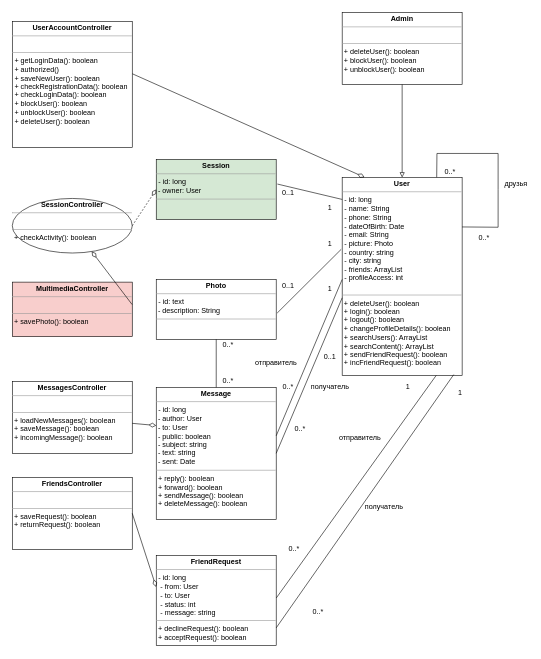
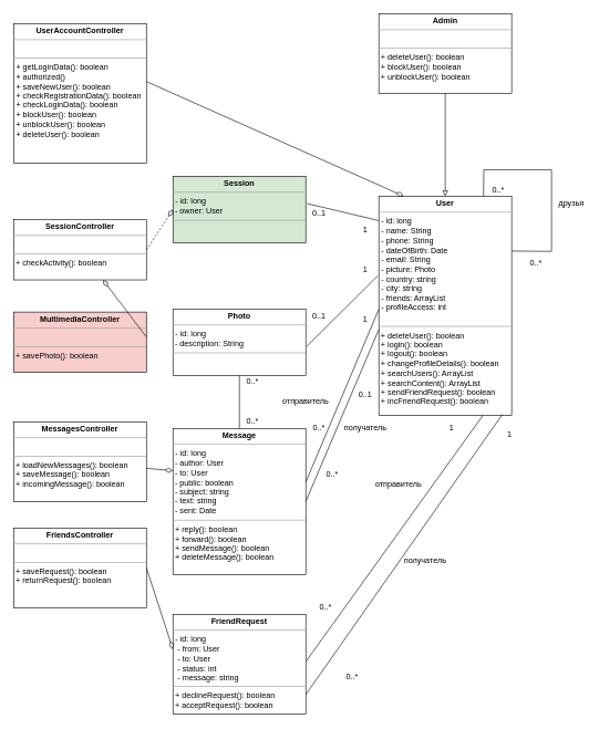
  <mxCell id="0" />
  <mxCell id="1" parent="0" />
  <mxCell id="2" value="&lt;p style=&quot;margin: 0px ; margin-top: 4px ; text-align: center&quot;&gt;&lt;b&gt;UserAccountController&lt;/b&gt;&lt;/p&gt;&lt;hr size=&quot;1&quot;&gt;&lt;p style=&quot;margin: 0px ; margin-left: 4px&quot;&gt;&amp;nbsp;&lt;br&gt;&lt;/p&gt;&lt;hr size=&quot;1&quot;&gt;&lt;p style=&quot;margin: 0px ; margin-left: 4px&quot;&gt;+ getLoginData(): boolean&lt;br&gt;+ authorized()&lt;/p&gt;&lt;p style=&quot;margin: 0px ; margin-left: 4px&quot;&gt;+ saveNewUser(): boolean&lt;/p&gt;&lt;p style=&quot;margin: 0px ; margin-left: 4px&quot;&gt;+ checkRegistrationData(): boolean&lt;/p&gt;&lt;p style=&quot;margin: 0px ; margin-left: 4px&quot;&gt;+ checkLoginData(): boolean&lt;/p&gt;&lt;p style=&quot;margin: 0px ; margin-left: 4px&quot;&gt;+ blockUser(): boolean&lt;/p&gt;&lt;p style=&quot;margin: 0px ; margin-left: 4px&quot;&gt;+ unblockUser(): boolean&lt;/p&gt;&lt;p style=&quot;margin: 0px ; margin-left: 4px&quot;&gt;+ deleteUser(): boolean&lt;/p&gt;&lt;p style=&quot;margin: 0px ; margin-left: 4px&quot;&gt;&lt;br&gt;&lt;/p&gt;&lt;p style=&quot;margin: 0px ; margin-left: 4px&quot;&gt;&lt;br&gt;&lt;/p&gt;&lt;p style=&quot;margin: 0px ; margin-left: 4px&quot;&gt;&lt;br&gt;&lt;/p&gt;&lt;p style=&quot;margin: 0px ; margin-left: 4px&quot;&gt;&lt;br&gt;&lt;/p&gt;" style="verticalAlign=top;align=left;overflow=fill;fontSize=12;fontFamily=Helvetica;html=1;rounded=0;shadow=0;comic=0;labelBackgroundColor=none;strokeColor=#000000;strokeWidth=1;fillColor=#ffffff;" parent="1" vertex="1"><mxGeometry x="20" y="35" width="200" height="210" as="geometry" /></mxCell>
- <mxCell id="3" value="&lt;p style=&quot;margin: 0px ; margin-top: 4px ; text-align: center&quot;&gt;&lt;b&gt;SessionController&lt;/b&gt;&lt;/p&gt;&lt;hr size=&quot;1&quot;&gt;&lt;p style=&quot;margin: 0px ; margin-left: 4px&quot;&gt;&amp;nbsp;&lt;br&gt;&lt;/p&gt;&lt;hr size=&quot;1&quot;&gt;&amp;nbsp;+ checkActivity(): boolean&lt;p&gt;&lt;br&gt;&lt;/p&gt;" style="ellipse;verticalAlign=top;align=left;overflow=fill;fontSize=12;fontFamily=Helvetica;html=1;shadow=0;comic=0;labelBackgroundColor=none;strokeColor=#000000;strokeWidth=1;fillColor=#ffffff;" parent="1" vertex="1"><mxGeometry x="20" y="330" width="200" height="91" as="geometry" /></mxCell>
+ <mxCell id="3" value="&lt;p style=&quot;margin: 0px ; margin-top: 4px ; text-align: center&quot;&gt;&lt;b&gt;SessionController&lt;/b&gt;&lt;/p&gt;&lt;hr size=&quot;1&quot;&gt;&lt;p style=&quot;margin: 0px ; margin-left: 4px&quot;&gt;&amp;nbsp;&lt;br&gt;&lt;/p&gt;&lt;hr size=&quot;1&quot;&gt;&amp;nbsp;+ checkActivity(): boolean&lt;p&gt;&lt;br&gt;&lt;/p&gt;" style="verticalAlign=top;align=left;overflow=fill;fontSize=12;fontFamily=Helvetica;html=1;rounded=0;shadow=0;comic=0;labelBackgroundColor=none;strokeColor=#000000;strokeWidth=1;fillColor=#ffffff;" parent="1" vertex="1"><mxGeometry x="20" y="330" width="200" height="91" as="geometry" /></mxCell>
  <mxCell id="4" value="&lt;p style=&quot;margin: 0px ; margin-top: 4px ; text-align: center&quot;&gt;&lt;b&gt;MultimediaController&lt;/b&gt;&lt;/p&gt;&lt;hr size=&quot;1&quot;&gt;&lt;p style=&quot;margin: 0px ; margin-left: 4px&quot;&gt;&amp;nbsp;&lt;br&gt;&lt;/p&gt;&lt;hr size=&quot;1&quot;&gt;&amp;nbsp;+ savePhoto(): boolean&lt;p&gt;&lt;br&gt;&lt;/p&gt;" style="verticalAlign=top;align=left;overflow=fill;fontSize=12;fontFamily=Helvetica;html=1;rounded=0;shadow=0;comic=0;labelBackgroundColor=none;strokeColor=#000000;strokeWidth=1;fillColor=#f8cecc;" parent="1" vertex="1"><mxGeometry x="20" y="469.5" width="200" height="91" as="geometry" /></mxCell>
  <mxCell id="5" value="&lt;p style=&quot;margin: 0px ; margin-top: 4px ; text-align: center&quot;&gt;&lt;b&gt;MessagesController&lt;/b&gt;&lt;/p&gt;&lt;hr size=&quot;1&quot;&gt;&lt;p style=&quot;margin: 0px ; margin-left: 4px&quot;&gt;&amp;nbsp;&lt;/p&gt;&lt;hr size=&quot;1&quot;&gt;&lt;div&gt;&amp;nbsp;+ loadNewMessages(): boolean&lt;/div&gt;&lt;div&gt;&amp;nbsp;+ saveMessage(): boolean&lt;/div&gt;&lt;div&gt;&amp;nbsp;+ incomingMessage(): boolean&lt;/div&gt;&lt;div&gt;&lt;br&gt;&lt;/div&gt;&lt;p&gt;&lt;br&gt;&lt;/p&gt;" style="verticalAlign=top;align=left;overflow=fill;fontSize=12;fontFamily=Helvetica;html=1;rounded=0;shadow=0;comic=0;labelBackgroundColor=none;strokeColor=#000000;strokeWidth=1;fillColor=#ffffff;" parent="1" vertex="1"><mxGeometry x="20" y="635" width="200" height="120" as="geometry" /></mxCell>
  <mxCell id="6" value="&lt;p style=&quot;margin: 0px ; margin-top: 4px ; text-align: center&quot;&gt;&lt;b&gt;User&lt;/b&gt;&lt;/p&gt;&lt;hr size=&quot;1&quot;&gt;&lt;p style=&quot;margin: 0px ; margin-left: 4px&quot;&gt;- id: long&lt;/p&gt;&lt;p style=&quot;margin: 0px ; margin-left: 4px&quot;&gt;- name: String&lt;br&gt;- phone: String&lt;/p&gt;&lt;p style=&quot;margin: 0px ; margin-left: 4px&quot;&gt;- dateOfBirth: Date&lt;/p&gt;&lt;p style=&quot;margin: 0px ; margin-left: 4px&quot;&gt;- email: String&lt;/p&gt;&lt;p style=&quot;margin: 0px ; margin-left: 4px&quot;&gt;- picture: Photo&lt;/p&gt;&lt;p style=&quot;margin: 0px ; margin-left: 4px&quot;&gt;- country: string&lt;/p&gt;&lt;p style=&quot;margin: 0px ; margin-left: 4px&quot;&gt;- city: string&lt;/p&gt;&lt;p style=&quot;margin: 0px ; margin-left: 4px&quot;&gt;- friends: ArrayList&lt;/p&gt;&lt;p style=&quot;margin: 0px ; margin-left: 4px&quot;&gt;- profileAccess: int&lt;br&gt;&lt;/p&gt;&lt;p style=&quot;margin: 0px ; margin-left: 4px&quot;&gt;&lt;br&gt;&lt;/p&gt;&lt;hr size=&quot;1&quot;&gt;&lt;div&gt;&amp;nbsp;+ deleteUser(): boolean&lt;/div&gt;&lt;div&gt;&amp;nbsp;+ login(): boolean&lt;/div&gt;&lt;div&gt;&amp;nbsp;+ logout(): boolean&lt;/div&gt;&lt;div&gt;&amp;nbsp;+ changeProfileDetails(): boolean&lt;/div&gt;&lt;div&gt;&lt;div&gt;&amp;nbsp;+ searchUsers(): ArrayList&lt;/div&gt;&lt;div&gt;&amp;nbsp;+ searchContent(): ArrayList&lt;/div&gt;&lt;div&gt;&amp;nbsp;+ sendFriendRequest(): boolean&lt;/div&gt;&lt;div&gt;&amp;nbsp;+ incFriendRequest(): boolean&lt;/div&gt;&lt;div&gt;&lt;br&gt;&lt;/div&gt;&lt;div&gt;&lt;br&gt;&lt;/div&gt;&lt;/div&gt;&lt;div&gt;&lt;br&gt;&lt;/div&gt;" style="verticalAlign=top;align=left;overflow=fill;fontSize=12;fontFamily=Helvetica;html=1;rounded=0;shadow=0;comic=0;labelBackgroundColor=none;strokeColor=#000000;strokeWidth=1;fillColor=#ffffff;" parent="1" vertex="1"><mxGeometry x="570" y="295" width="200" height="330" as="geometry" /></mxCell>
  <mxCell id="7" value="&lt;p style=&quot;margin: 0px ; margin-top: 4px ; text-align: center&quot;&gt;&lt;b&gt;FriendsController&lt;/b&gt;&lt;/p&gt;&lt;hr size=&quot;1&quot;&gt;&lt;p style=&quot;margin: 0px ; margin-left: 4px&quot;&gt;&amp;nbsp;&lt;/p&gt;&lt;hr size=&quot;1&quot;&gt;&lt;div&gt;&amp;nbsp;+ saveRequest(): boolean&lt;/div&gt;&lt;div&gt;&amp;nbsp;+ returnRequest(): boolean&lt;/div&gt;&lt;div&gt;&lt;br&gt;&lt;/div&gt;&lt;p&gt;&lt;br&gt;&lt;/p&gt;" style="verticalAlign=top;align=left;overflow=fill;fontSize=12;fontFamily=Helvetica;html=1;rounded=0;shadow=0;comic=0;labelBackgroundColor=none;strokeColor=#000000;strokeWidth=1;fillColor=#ffffff;" parent="1" vertex="1"><mxGeometry x="20" y="795" width="200" height="120" as="geometry" /></mxCell>
- <mxCell id="8" value="&lt;p style=&quot;margin: 0px ; margin-top: 4px ; text-align: center&quot;&gt;&lt;b&gt;Photo&lt;/b&gt;&lt;/p&gt;&lt;hr size=&quot;1&quot;&gt;&lt;p style=&quot;margin: 0px ; margin-left: 4px&quot;&gt;- id: text&lt;/p&gt;&amp;nbsp;- description: String&lt;hr size=&quot;1&quot;&gt;&lt;div&gt;&amp;nbsp;&lt;/div&gt;&lt;div&gt;&lt;br&gt;&lt;/div&gt;" style="verticalAlign=top;align=left;overflow=fill;fontSize=12;fontFamily=Helvetica;html=1;rounded=0;shadow=0;comic=0;labelBackgroundColor=none;strokeColor=#000000;strokeWidth=1;fillColor=#ffffff;" parent="1" vertex="1"><mxGeometry x="260" y="465" width="200" height="100" as="geometry" /></mxCell>
+ <mxCell id="8" value="&lt;p style=&quot;margin: 0px ; margin-top: 4px ; text-align: center&quot;&gt;&lt;b&gt;Photo&lt;/b&gt;&lt;/p&gt;&lt;hr size=&quot;1&quot;&gt;&lt;p style=&quot;margin: 0px ; margin-left: 4px&quot;&gt;- id: long&lt;/p&gt;&amp;nbsp;- description: String&lt;hr size=&quot;1&quot;&gt;&lt;div&gt;&amp;nbsp;&lt;/div&gt;&lt;div&gt;&lt;br&gt;&lt;/div&gt;" style="verticalAlign=top;align=left;overflow=fill;fontSize=12;fontFamily=Helvetica;html=1;rounded=0;shadow=0;comic=0;labelBackgroundColor=none;strokeColor=#000000;strokeWidth=1;fillColor=#ffffff;" parent="1" vertex="1"><mxGeometry x="260" y="465" width="200" height="100" as="geometry" /></mxCell>
  <mxCell id="9" value="&lt;p style=&quot;margin: 0px ; margin-top: 4px ; text-align: center&quot;&gt;&lt;b&gt;Session&lt;/b&gt;&lt;/p&gt;&lt;hr size=&quot;1&quot;&gt;&lt;p style=&quot;margin: 0px ; margin-left: 4px&quot;&gt;- id: long&lt;/p&gt;&amp;nbsp;- owner: User&lt;hr size=&quot;1&quot;&gt;&lt;div&gt;&amp;nbsp;&lt;/div&gt;&lt;div&gt;&lt;br&gt;&lt;/div&gt;" style="verticalAlign=top;align=left;overflow=fill;fontSize=12;fontFamily=Helvetica;html=1;rounded=0;shadow=0;comic=0;labelBackgroundColor=none;strokeColor=#000000;strokeWidth=1;fillColor=#d5e8d4;" parent="1" vertex="1"><mxGeometry x="260" y="265" width="200" height="100" as="geometry" /></mxCell>
  <mxCell id="10" value="&lt;p style=&quot;margin: 0px ; margin-top: 4px ; text-align: center&quot;&gt;&lt;b&gt;Message&lt;/b&gt;&lt;/p&gt;&lt;hr size=&quot;1&quot;&gt;&lt;p style=&quot;margin: 0px ; margin-left: 4px&quot;&gt;- id: long&lt;/p&gt;&lt;div&gt;&amp;nbsp;- author: User&lt;/div&gt;&lt;div&gt;&amp;nbsp;- to: User&lt;/div&gt;&lt;div&gt;&amp;nbsp;- public: boolean&lt;/div&gt;&lt;div&gt;&amp;nbsp;- subject: string&lt;/div&gt;&lt;div&gt;&amp;nbsp;- text: string&lt;/div&gt;&lt;div&gt;&amp;nbsp;- sent: Date&lt;/div&gt;&lt;hr size=&quot;1&quot;&gt;&lt;div&gt;&amp;nbsp;+ reply(): boolean&lt;/div&gt;&lt;div&gt;&amp;nbsp;+ forward(): boolean&lt;/div&gt;&lt;div&gt;&amp;nbsp;+ sendMessage(): boolean&lt;/div&gt;&lt;div&gt;&amp;nbsp;+ deleteMessage(): boolean&lt;/div&gt;" style="verticalAlign=top;align=left;overflow=fill;fontSize=12;fontFamily=Helvetica;html=1;rounded=0;shadow=0;comic=0;labelBackgroundColor=none;strokeColor=#000000;strokeWidth=1;fillColor=#ffffff;" parent="1" vertex="1"><mxGeometry x="260" y="645" width="200" height="220" as="geometry" /></mxCell>
  <mxCell id="11" value="&lt;p style=&quot;margin: 0px ; margin-top: 4px ; text-align: center&quot;&gt;&lt;b&gt;Admin&lt;/b&gt;&lt;/p&gt;&lt;hr size=&quot;1&quot;&gt;&lt;p style=&quot;margin: 0px ; margin-left: 4px&quot;&gt;&amp;nbsp;&lt;/p&gt;&lt;hr size=&quot;1&quot;&gt;&lt;div&gt;&amp;nbsp;+ deleteUser(): boolean&lt;/div&gt;&lt;div&gt;&amp;nbsp;+ blockUser(): boolean&lt;/div&gt;&lt;div&gt;&amp;nbsp;+ unblockUser(): boolean&lt;/div&gt;&lt;div&gt;&lt;br&gt;&lt;/div&gt;&lt;div&gt;&lt;br&gt;&lt;/div&gt;" style="verticalAlign=top;align=left;overflow=fill;fontSize=12;fontFamily=Helvetica;html=1;rounded=0;shadow=0;comic=0;labelBackgroundColor=none;strokeColor=#000000;strokeWidth=1;fillColor=#ffffff;" parent="1" vertex="1"><mxGeometry x="570" y="20" width="200" height="120" as="geometry" /></mxCell>
  <mxCell id="12" value="&lt;p style=&quot;margin: 0px ; margin-top: 4px ; text-align: center&quot;&gt;&lt;b&gt;FriendRequest&lt;/b&gt;&lt;/p&gt;&lt;hr size=&quot;1&quot;&gt;&lt;p style=&quot;margin: 0px ; margin-left: 4px&quot;&gt;- id: long&lt;/p&gt;&lt;p style=&quot;margin: 0px ; margin-left: 4px&quot;&gt;&amp;nbsp;- from: User&lt;/p&gt;&lt;p style=&quot;margin: 0px ; margin-left: 4px&quot;&gt;&amp;nbsp;- to: User&lt;/p&gt;&lt;p style=&quot;margin: 0px ; margin-left: 4px&quot;&gt;&amp;nbsp;- status: int&lt;/p&gt;&lt;p style=&quot;margin: 0px ; margin-left: 4px&quot;&gt;&amp;nbsp;- message: string&lt;/p&gt;&lt;hr size=&quot;1&quot;&gt;&lt;div&gt;&amp;nbsp;+ declineRequest(): boolean&lt;/div&gt;&lt;div&gt;&amp;nbsp;+ acceptRequest(): boolean&lt;/div&gt;&lt;div&gt;&lt;br&gt;&lt;/div&gt;&lt;div&gt;&lt;br&gt;&lt;/div&gt;" style="verticalAlign=top;align=left;overflow=fill;fontSize=12;fontFamily=Helvetica;html=1;rounded=0;shadow=0;comic=0;labelBackgroundColor=none;strokeColor=#000000;strokeWidth=1;fillColor=#ffffff;" vertex="1" parent="1"><mxGeometry x="260" y="925.118" width="200" height="150" as="geometry" /></mxCell>
  <mxCell id="13" value="" style="endArrow=block;html=1;endFill=0;exitX=0.5;exitY=1;exitDx=0;exitDy=0;entryX=0.5;entryY=0;entryDx=0;entryDy=0;" edge="1" parent="1" source="11" target="6"><mxGeometry width="50" height="50" relative="1" as="geometry"><mxPoint x="930" y="355" as="sourcePoint" /><mxPoint x="980" y="305" as="targetPoint" /></mxGeometry></mxCell>
  <mxCell id="14" value="" style="endArrow=none;html=1;exitX=1;exitY=0.5;exitDx=0;exitDy=0;entryX=0;entryY=0.608;entryDx=0;entryDy=0;entryPerimeter=0;" edge="1" parent="1" source="10" target="6"><mxGeometry width="50" height="50" relative="1" as="geometry"><mxPoint x="900" y="845" as="sourcePoint" /><mxPoint x="950" y="795" as="targetPoint" /></mxGeometry></mxCell>
  <mxCell id="15" value="0..1" style="text;html=1;strokeColor=none;fillColor=none;align=center;verticalAlign=middle;whiteSpace=wrap;rounded=0;" vertex="1" parent="1"><mxGeometry x="530" y="585" width="40" height="20" as="geometry" /></mxCell>
  <mxCell id="16" value="" style="endArrow=none;html=1;exitX=1;exitY=0.367;exitDx=0;exitDy=0;exitPerimeter=0;" edge="1" parent="1" source="10"><mxGeometry width="50" height="50" relative="1" as="geometry"><mxPoint x="590" y="755" as="sourcePoint" /><mxPoint x="570" y="465" as="targetPoint" /></mxGeometry></mxCell>
  <mxCell id="17" value="1" style="text;html=1;strokeColor=none;fillColor=none;align=center;verticalAlign=middle;whiteSpace=wrap;rounded=0;" vertex="1" parent="1"><mxGeometry x="530" y="469.5" width="40" height="20" as="geometry" /></mxCell>
  <mxCell id="18" value="0..*" style="text;html=1;strokeColor=none;fillColor=none;align=center;verticalAlign=middle;whiteSpace=wrap;rounded=0;" vertex="1" parent="1"><mxGeometry x="460" y="635" width="40" height="20" as="geometry" /></mxCell>
  <mxCell id="19" value="0..*" style="text;html=1;strokeColor=none;fillColor=none;align=center;verticalAlign=middle;whiteSpace=wrap;rounded=0;" vertex="1" parent="1"><mxGeometry x="480" y="705" width="40" height="20" as="geometry" /></mxCell>
  <mxCell id="20" value="получатель" style="text;html=1;strokeColor=none;fillColor=none;align=center;verticalAlign=middle;whiteSpace=wrap;rounded=0;" vertex="1" parent="1"><mxGeometry x="530" y="635" width="40" height="20" as="geometry" /></mxCell>
  <mxCell id="21" value="отправитель" style="text;html=1;strokeColor=none;fillColor=none;align=center;verticalAlign=middle;whiteSpace=wrap;rounded=0;" vertex="1" parent="1"><mxGeometry x="440" y="595" width="40" height="20" as="geometry" /></mxCell>
  <mxCell id="22" value="" style="endArrow=none;html=1;entryX=0.93;entryY=0.996;entryDx=0;entryDy=0;entryPerimeter=0;" edge="1" parent="1" target="6"><mxGeometry width="50" height="50" relative="1" as="geometry"><mxPoint x="460" y="1046" as="sourcePoint" /><mxPoint x="710" y="685" as="targetPoint" /></mxGeometry></mxCell>
  <mxCell id="23" value="" style="endArrow=none;html=1;exitX=1.001;exitY=0.473;exitDx=0;exitDy=0;exitPerimeter=0;entryX=0.784;entryY=1;entryDx=0;entryDy=0;entryPerimeter=0;" edge="1" parent="1" source="12" target="6"><mxGeometry width="50" height="50" relative="1" as="geometry"><mxPoint x="439.833" y="1014.167" as="sourcePoint" /><mxPoint x="722" y="627" as="targetPoint" /></mxGeometry></mxCell>
  <mxCell id="24" value="1" style="text;html=1;strokeColor=none;fillColor=none;align=center;verticalAlign=middle;whiteSpace=wrap;rounded=0;" vertex="1" parent="1"><mxGeometry x="660" y="635" width="40" height="20" as="geometry" /></mxCell>
  <mxCell id="25" value="1" style="text;html=1;strokeColor=none;fillColor=none;align=center;verticalAlign=middle;whiteSpace=wrap;rounded=0;" vertex="1" parent="1"><mxGeometry x="747" y="645" width="40" height="20" as="geometry" /></mxCell>
  <mxCell id="26" value="получатель" style="text;html=1;strokeColor=none;fillColor=none;align=center;verticalAlign=middle;whiteSpace=wrap;rounded=0;" vertex="1" parent="1"><mxGeometry x="620" y="835" width="40" height="20" as="geometry" /></mxCell>
  <mxCell id="27" value="отправитель" style="text;html=1;strokeColor=none;fillColor=none;align=center;verticalAlign=middle;whiteSpace=wrap;rounded=0;" vertex="1" parent="1"><mxGeometry x="580" y="720" width="40" height="20" as="geometry" /></mxCell>
  <mxCell id="28" value="0..*" style="text;html=1;strokeColor=none;fillColor=none;align=center;verticalAlign=middle;whiteSpace=wrap;rounded=0;" vertex="1" parent="1"><mxGeometry x="470" y="905" width="40" height="20" as="geometry" /></mxCell>
  <mxCell id="29" value="0..*" style="text;html=1;strokeColor=none;fillColor=none;align=center;verticalAlign=middle;whiteSpace=wrap;rounded=0;" vertex="1" parent="1"><mxGeometry x="510" y="1010" width="40" height="20" as="geometry" /></mxCell>
  <mxCell id="30" value="" style="endArrow=none;html=1;exitX=1.01;exitY=0.41;exitDx=0;exitDy=0;exitPerimeter=0;entryX=0;entryY=0.111;entryDx=0;entryDy=0;entryPerimeter=0;" edge="1" parent="1" source="9" target="6"><mxGeometry width="50" height="50" relative="1" as="geometry"><mxPoint x="470" y="736" as="sourcePoint" /><mxPoint x="610" y="245" as="targetPoint" /></mxGeometry></mxCell>
  <mxCell id="31" value="1" style="text;html=1;strokeColor=none;fillColor=none;align=center;verticalAlign=middle;whiteSpace=wrap;rounded=0;" vertex="1" parent="1"><mxGeometry x="530" y="335" width="40" height="20" as="geometry" /></mxCell>
  <mxCell id="32" value="0..1" style="text;html=1;strokeColor=none;fillColor=none;align=center;verticalAlign=middle;whiteSpace=wrap;rounded=0;" vertex="1" parent="1"><mxGeometry x="460" y="310" width="40" height="20" as="geometry" /></mxCell>
  <mxCell id="33" value="" style="endArrow=diamondThin;html=1;endFill=0;exitX=1.001;exitY=0.415;exitDx=0;exitDy=0;exitPerimeter=0;entryX=0.186;entryY=-0.001;entryDx=0;entryDy=0;entryPerimeter=0;endSize=10;" edge="1" parent="1" source="2" target="6"><mxGeometry width="50" height="50" relative="1" as="geometry"><mxPoint x="222" y="123" as="sourcePoint" /><mxPoint x="607" y="294" as="targetPoint" /></mxGeometry></mxCell>
  <mxCell id="34" value="" style="endArrow=none;html=1;exitX=1.008;exitY=0.561;exitDx=0;exitDy=0;exitPerimeter=0;entryX=-0.008;entryY=0.363;entryDx=0;entryDy=0;entryPerimeter=0;" edge="1" parent="1" source="8" target="6"><mxGeometry width="50" height="50" relative="1" as="geometry"><mxPoint x="472.276" y="315.966" as="sourcePoint" /><mxPoint x="577.793" y="340.793" as="targetPoint" /></mxGeometry></mxCell>
  <mxCell id="35" value="" style="endArrow=none;html=1;exitX=0.5;exitY=0;exitDx=0;exitDy=0;entryX=0.5;entryY=1;entryDx=0;entryDy=0;" edge="1" parent="1" source="10" target="8"><mxGeometry width="50" height="50" relative="1" as="geometry"><mxPoint x="472" y="531" as="sourcePoint" /><mxPoint x="578" y="425" as="targetPoint" /></mxGeometry></mxCell>
  <mxCell id="36" value="" style="endArrow=diamondThin;html=1;exitX=1;exitY=0.5;exitDx=0;exitDy=0;entryX=0;entryY=0.5;entryDx=0;entryDy=0;endFill=0;endSize=10;dashed=1;" edge="1" parent="1" source="3" target="9"><mxGeometry width="50" height="50" relative="1" as="geometry"><mxPoint x="370" y="655" as="sourcePoint" /><mxPoint x="370" y="575" as="targetPoint" /></mxGeometry></mxCell>
  <mxCell id="37" value="" style="endArrow=diamondThin;html=1;exitX=0.999;exitY=0.411;exitDx=0;exitDy=0;exitPerimeter=0;endFill=0;endSize=10;" edge="1" parent="1" source="4" target="3"><mxGeometry width="50" height="50" relative="1" as="geometry"><mxPoint x="219" y="507" as="sourcePoint" /><mxPoint x="270" y="325" as="targetPoint" /></mxGeometry></mxCell>
  <mxCell id="38" value="" style="endArrow=diamondThin;html=1;exitX=1;exitY=0.583;exitDx=0;exitDy=0;entryX=0;entryY=0.289;entryDx=0;entryDy=0;exitPerimeter=0;entryPerimeter=0;endFill=0;endSize=10;" edge="1" parent="1" source="5" target="10"><mxGeometry width="50" height="50" relative="1" as="geometry"><mxPoint x="240" y="396" as="sourcePoint" /><mxPoint x="280" y="335" as="targetPoint" /></mxGeometry></mxCell>
  <mxCell id="39" value="" style="endArrow=diamondThin;html=1;exitX=1;exitY=0.5;exitDx=0;exitDy=0;entryX=-0.001;entryY=0.35;entryDx=0;entryDy=0;entryPerimeter=0;endFill=0;endSize=10;" edge="1" parent="1" source="7" target="12"><mxGeometry width="50" height="50" relative="1" as="geometry"><mxPoint x="230.207" y="715.276" as="sourcePoint" /><mxPoint x="258" y="978" as="targetPoint" /></mxGeometry></mxCell>
  <mxCell id="40" value="1" style="text;html=1;strokeColor=none;fillColor=none;align=center;verticalAlign=middle;whiteSpace=wrap;rounded=0;" vertex="1" parent="1"><mxGeometry x="530" y="395" width="40" height="20" as="geometry" /></mxCell>
  <mxCell id="41" value="0..1" style="text;html=1;strokeColor=none;fillColor=none;align=center;verticalAlign=middle;whiteSpace=wrap;rounded=0;" vertex="1" parent="1"><mxGeometry x="460" y="465" width="40" height="20" as="geometry" /></mxCell>
  <mxCell id="42" value="0..*" style="text;html=1;strokeColor=none;fillColor=none;align=center;verticalAlign=middle;whiteSpace=wrap;rounded=0;" vertex="1" parent="1"><mxGeometry x="360" y="625" width="40" height="20" as="geometry" /></mxCell>
  <mxCell id="43" value="0..*" style="text;html=1;strokeColor=none;fillColor=none;align=center;verticalAlign=middle;whiteSpace=wrap;rounded=0;" vertex="1" parent="1"><mxGeometry x="360" y="565" width="40" height="20" as="geometry" /></mxCell>
  <mxCell id="44" value="" style="endArrow=none;html=1;endFill=0;entryX=1;entryY=0.25;entryDx=0;entryDy=0;rounded=0;exitX=0.788;exitY=-0.001;exitDx=0;exitDy=0;exitPerimeter=0;" edge="1" parent="1" source="6" target="6"><mxGeometry width="50" height="50" relative="1" as="geometry"><mxPoint x="728" y="292" as="sourcePoint" /><mxPoint x="680" y="305" as="targetPoint" /><Array as="points"><mxPoint x="728" y="255" /><mxPoint x="830" y="255" /><mxPoint x="830" y="315" /><mxPoint x="830" y="378" /></Array></mxGeometry></mxCell>
  <mxCell id="45" value="друзья" style="text;html=1;strokeColor=none;fillColor=none;align=center;verticalAlign=middle;whiteSpace=wrap;rounded=0;" vertex="1" parent="1"><mxGeometry x="840" y="295" width="40" height="20" as="geometry" /></mxCell>
  <mxCell id="46" value="0..*" style="text;html=1;strokeColor=none;fillColor=none;align=center;verticalAlign=middle;whiteSpace=wrap;rounded=0;" vertex="1" parent="1"><mxGeometry x="787" y="385" width="40" height="20" as="geometry" /></mxCell>
  <mxCell id="47" value="0..*" style="text;html=1;strokeColor=none;fillColor=none;align=center;verticalAlign=middle;whiteSpace=wrap;rounded=0;" vertex="1" parent="1"><mxGeometry x="730" y="275" width="40" height="20" as="geometry" /></mxCell>
